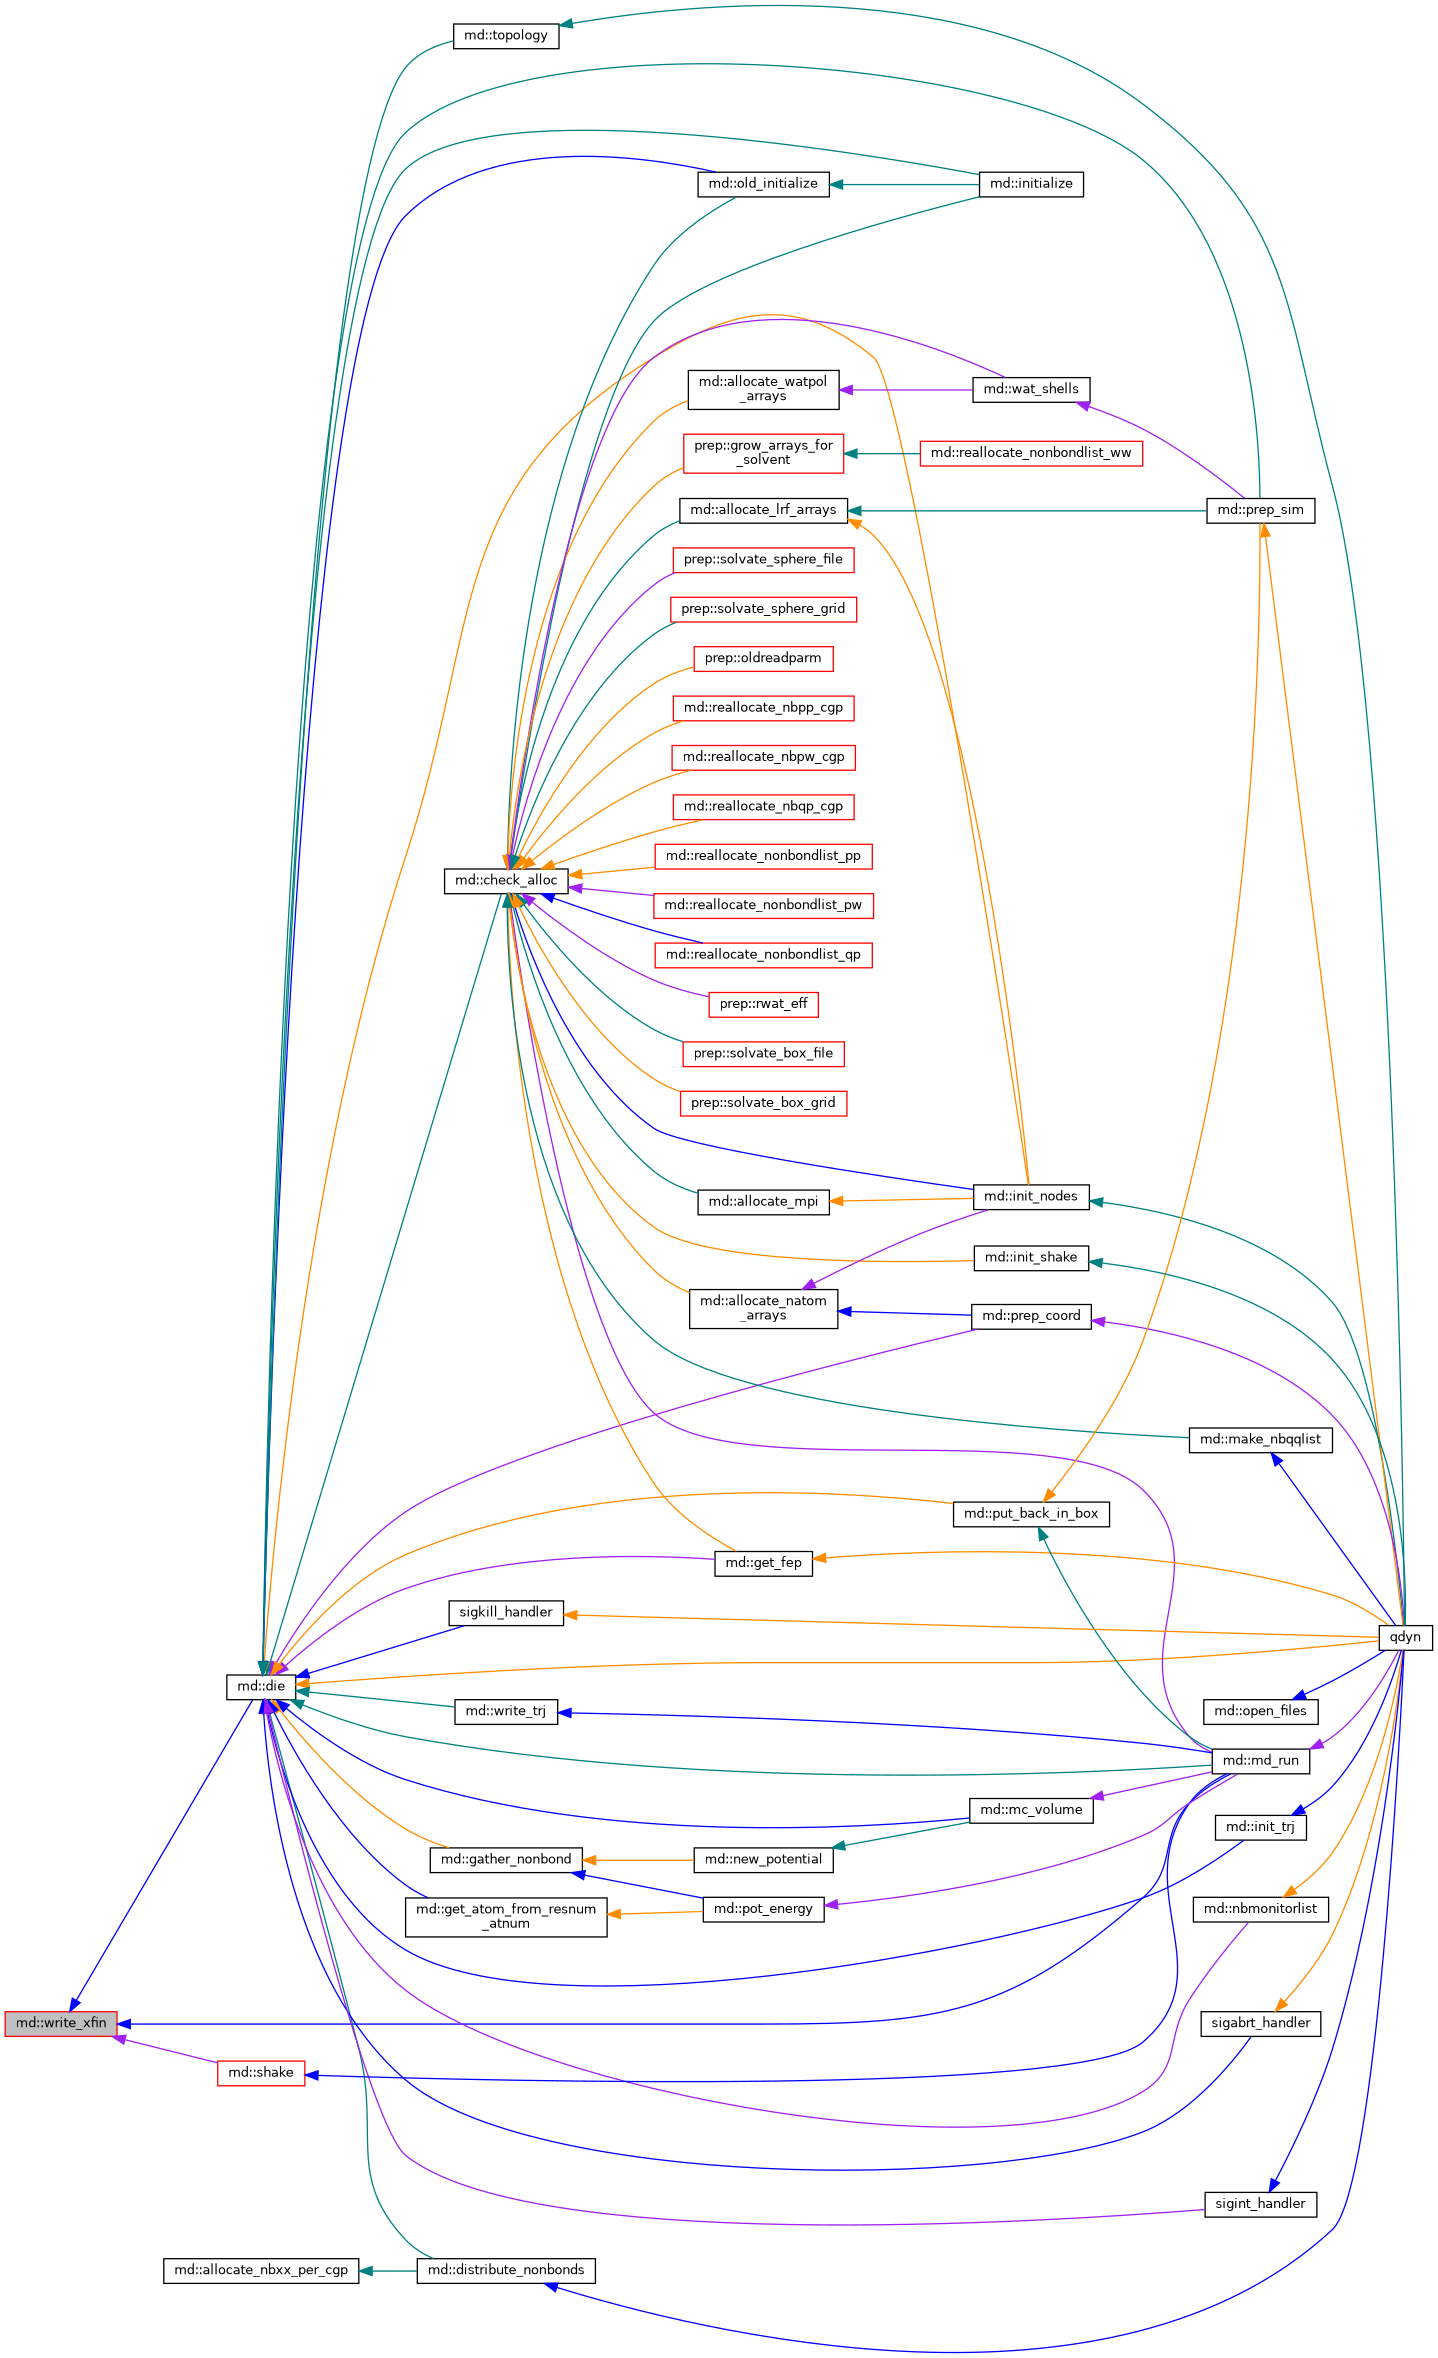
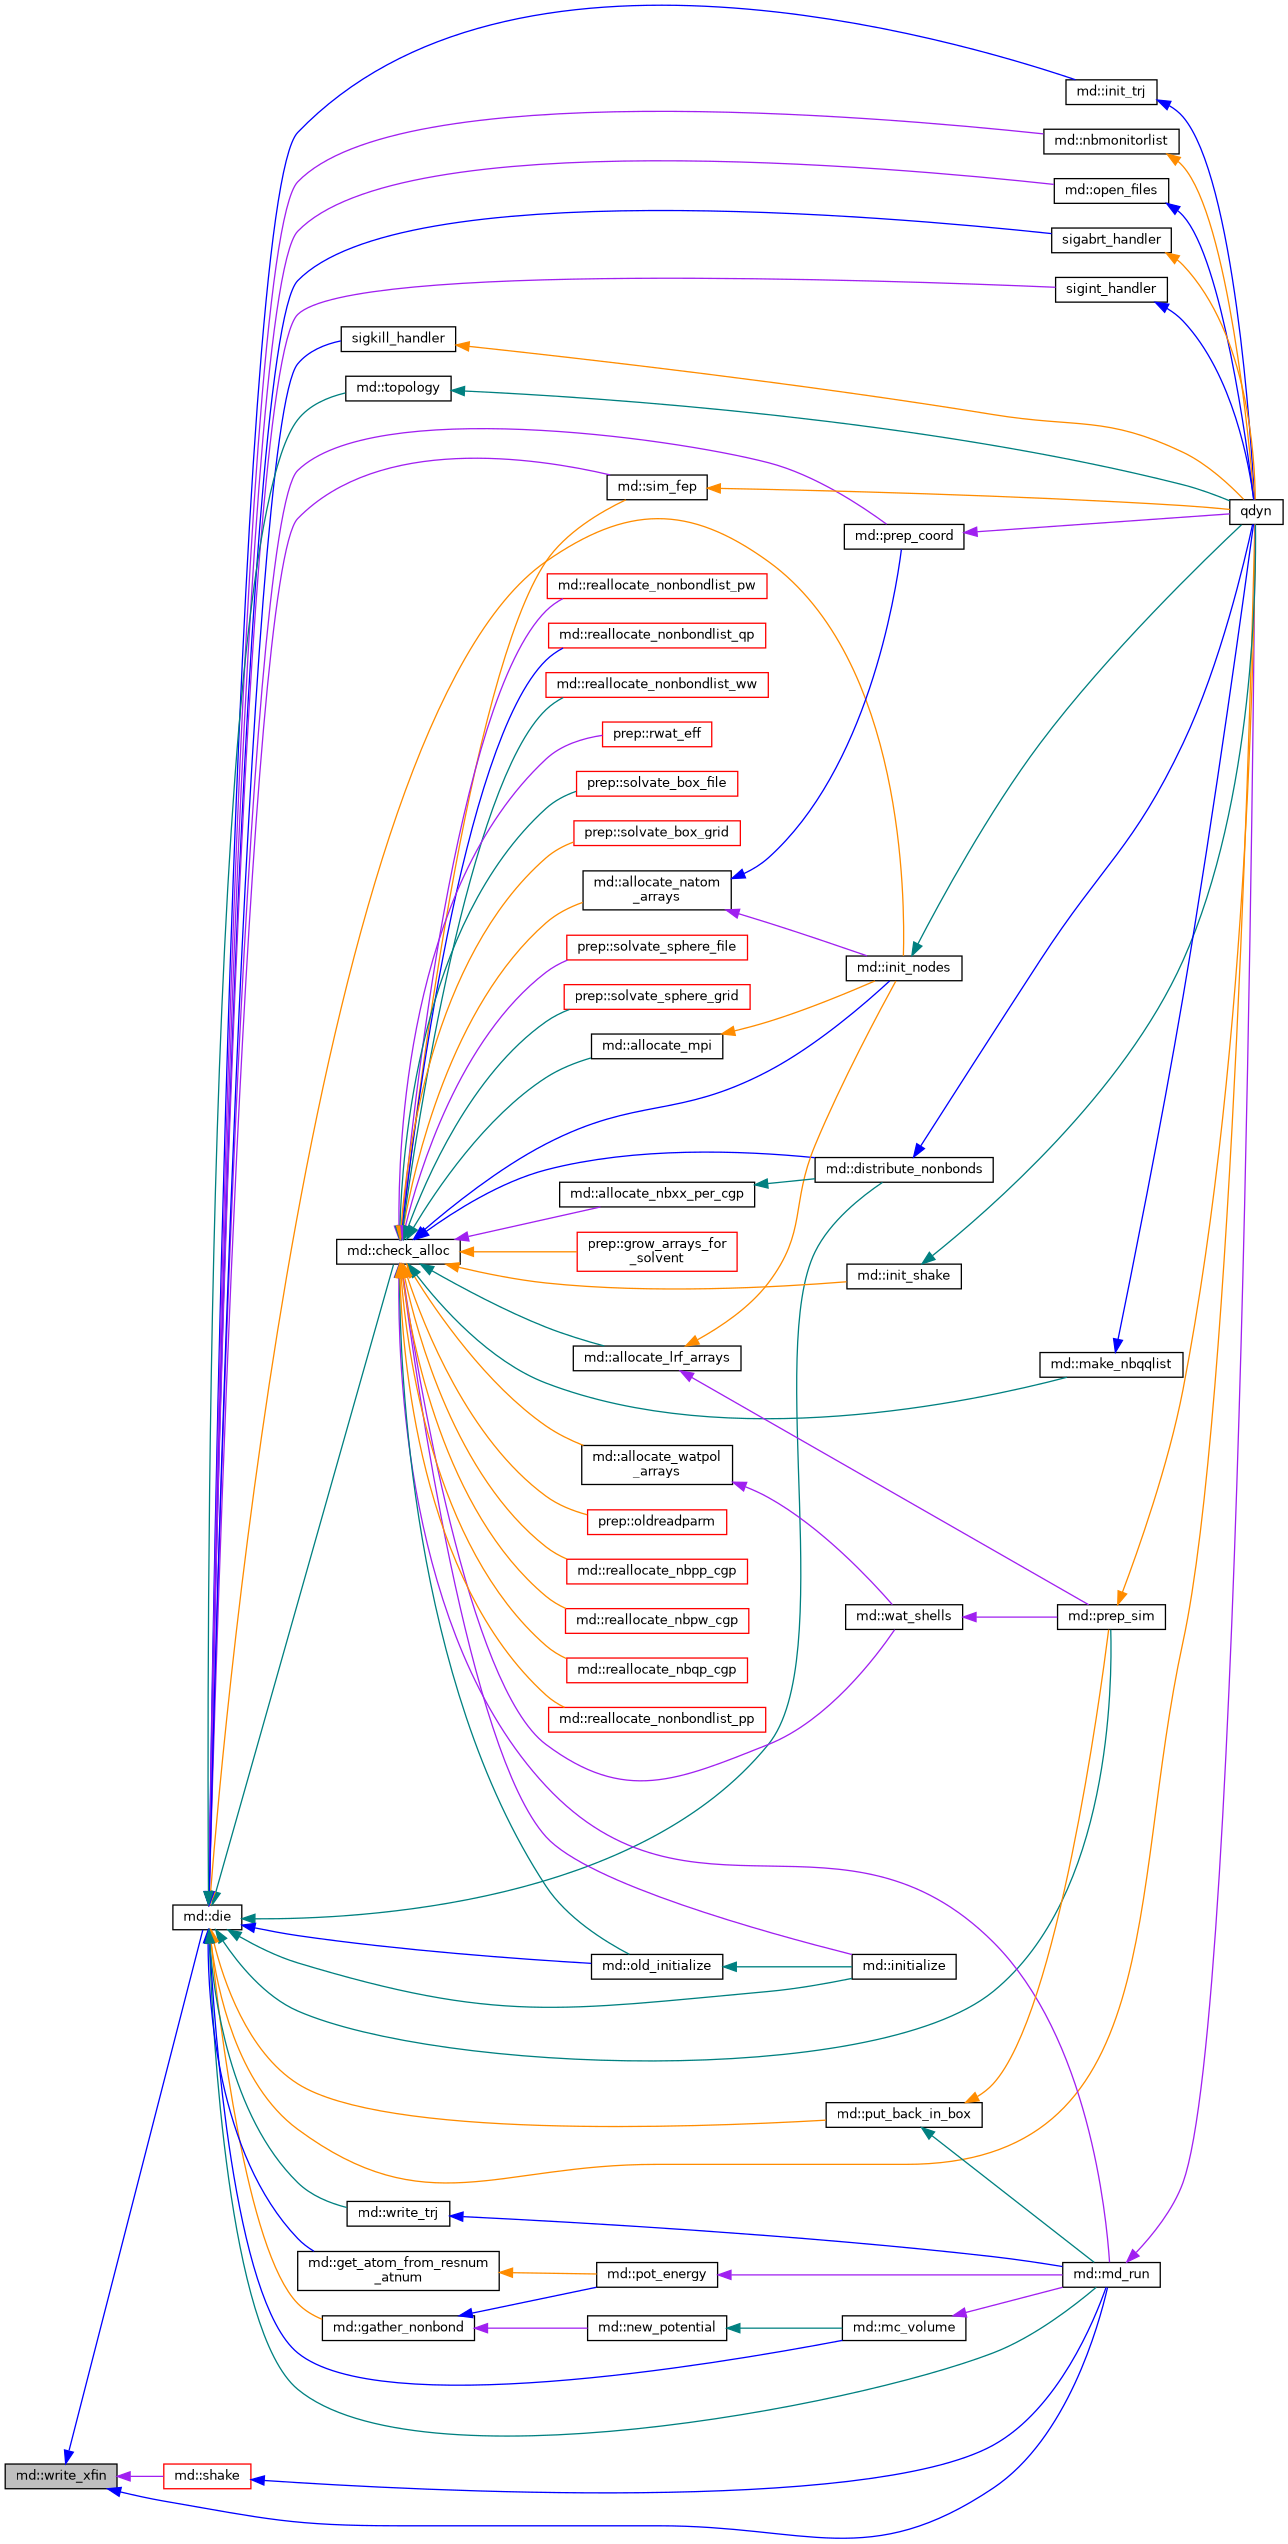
  digraph {
    rankdir=LR
    node [color=black fillcolor=white fontname=Helvetica fontsize=10 shape=record style=filled]
    edge [color=darkorange dir=back fontname=Helvetica fontsize=10 labelfontname=Helvetica labelfontsize=10 style=solid]
-   n1 [color=red fillcolor=grey75 fontcolor=black height=0.2 label="md::write_xfin" width=0.4]
+   n1 [fillcolor=grey75 fontcolor=black height=0.2 label="md::write_xfin" width=0.4]
    n2 [height=0.2 label="md::die" width=0.4]
    n3 [height=0.2 label="md::md_run" width=0.4]
    n4 [color=red height=0.2 label="md::shake" width=0.4]
    n5 [height=0.2 label="md::check_alloc" width=0.4]
    n6 [height=0.2 label="md::init_nodes" width=0.4]
    n7 [height=0.2 label=qdyn width=0.4]
    n8 [height=0.2 label="md::prep_sim" width=0.4]
    n9 [height=0.2 label="md::prep_coord" width=0.4]
    n10 [height=0.2 label="md::distribute_nonbonds" width=0.4]
-   n11 [height=0.2 label="md::get_fep" width=0.4]
+   n11 [height=0.2 label="md::sim_fep" width=0.4]
    n12 [height=0.2 label="md::initialize" width=0.4]
    n13 [height=0.2 label="md::old_initialize" width=0.4]
    n14 [height=0.2 label="md::gather_nonbond" width=0.4]
    n15 [height=0.2 label="md::mc_volume" width=0.4]
    n16 [height=0.2 label="md::get_atom_from_resnum\l_atnum" width=0.4]
    n17 [height=0.2 label="md::init_trj" width=0.4]
    n18 [height=0.2 label="md::nbmonitorlist" width=0.4]
    n19 [height=0.2 label="md::open_files" width=0.4]
    n20 [height=0.2 label="md::put_back_in_box" width=0.4]
    n21 [height=0.2 label=sigabrt_handler width=0.4]
    n22 [height=0.2 label=sigint_handler width=0.4]
    n23 [height=0.2 label=sigkill_handler width=0.4]
    n24 [height=0.2 label="md::topology" width=0.4]
    n25 [height=0.2 label="md::write_trj" width=0.4]
    n26 [height=0.2 label="md::allocate_lrf_arrays" width=0.4]
    n27 [height=0.2 label="md::allocate_mpi" width=0.4]
    n28 [height=0.2 label="md::allocate_natom\l_arrays" width=0.4]
    n29 [height=0.2 label="md::allocate_nbxx_per_cgp" width=0.4]
    n30 [height=0.2 label="md::allocate_watpol\l_arrays" width=0.4]
    n31 [height=0.2 label="md::wat_shells" width=0.4]
    n32 [color=red height=0.2 label="prep::grow_arrays_for\l_solvent" width=0.4]
    n33 [height=0.2 label="md::init_shake" width=0.4]
    n34 [height=0.2 label="md::make_nbqqlist" width=0.4]
    n35 [color=red height=0.2 label="prep::oldreadparm" width=0.4]
    n36 [color=red height=0.2 label="md::reallocate_nbpp_cgp" width=0.4]
    n37 [color=red height=0.2 label="md::reallocate_nbpw_cgp" width=0.4]
    n38 [color=red height=0.2 label="md::reallocate_nbqp_cgp" width=0.4]
    n39 [color=red height=0.2 label="md::reallocate_nonbondlist_pp" width=0.4]
    n40 [color=red height=0.2 label="md::reallocate_nonbondlist_pw" width=0.4]
    n41 [color=red height=0.2 label="md::reallocate_nonbondlist_qp" width=0.4]
    n42 [color=red height=0.2 label="md::reallocate_nonbondlist_ww" width=0.4]
    n43 [color=red height=0.2 label="prep::rwat_eff" width=0.4]
    n44 [color=red height=0.2 label="prep::solvate_box_file" width=0.4]
    n45 [color=red height=0.2 label="prep::solvate_box_grid" width=0.4]
    n46 [color=red height=0.2 label="prep::solvate_sphere_file" width=0.4]
    n47 [color=red height=0.2 label="prep::solvate_sphere_grid" width=0.4]
    n48 [height=0.2 label="md::new_potential" width=0.4]
    n49 [height=0.2 label="md::pot_energy" width=0.4]
    n1 -> n2 [color=blue]
    n1 -> n3 [color=blue]
    n1 -> n4 [color=purple]
    n2 -> n3 [color=teal]
    n2 -> n5 [color=teal]
    n2 -> n6
    n2 -> n7
    n2 -> n8 [color=teal]
    n2 -> n9 [color=purple]
    n2 -> n10 [color=teal]
    n2 -> n11 [color=purple]
    n2 -> n12 [color=teal]
    n2 -> n13 [color=blue]
    n2 -> n14
    n2 -> n15 [color=blue]
    n2 -> n16 [color=blue]
    n2 -> n17 [color=blue]
    n2 -> n18 [color=purple]
+   n2 -> n19 [color=purple]
    n2 -> n20
    n2 -> n21 [color=blue]
    n2 -> n22 [color=purple]
    n2 -> n23 [color=blue]
    n2 -> n24 [color=teal]
    n2 -> n25 [color=teal]
    n3 -> n7 [color=purple]
    n4 -> n3 [color=blue]
    n5 -> n3 [color=purple]
    n5 -> n6 [color=blue]
+   n5 -> n10 [color=blue]
    n5 -> n11
-   n5 -> n12 [color=teal]
+   n5 -> n12 [color=purple]
    n5 -> n13 [color=teal]
    n5 -> n26 [color=teal]
    n5 -> n27 [color=teal]
    n5 -> n28
+   n5 -> n29 [color=purple]
    n5 -> n30
    n5 -> n31 [color=purple]
    n5 -> n32
    n5 -> n33
    n5 -> n34 [color=teal]
    n5 -> n35
    n5 -> n36
    n5 -> n37
    n5 -> n38
    n5 -> n39
    n5 -> n40 [color=purple]
    n5 -> n41 [color=blue]
-   n32 -> n42 [color=teal]
+   n5 -> n42 [color=teal]
    n5 -> n43 [color=purple]
    n5 -> n44 [color=teal]
    n5 -> n45
    n5 -> n46 [color=purple]
    n5 -> n47 [color=teal]
    n6 -> n7 [color=teal]
    n8 -> n7
    n9 -> n7 [color=purple]
    n10 -> n7 [color=blue]
    n11 -> n7
    n13 -> n12 [color=teal]
-   n14 -> n48
+   n14 -> n48 [color=purple]
    n14 -> n49 [color=blue]
    n15 -> n3 [color=purple]
    n16 -> n49
    n17 -> n7 [color=blue]
    n18 -> n7
    n19 -> n7 [color=blue]
    n20 -> n3 [color=teal]
    n20 -> n8
    n21 -> n7
    n22 -> n7 [color=blue]
    n23 -> n7
    n24 -> n7 [color=teal]
    n25 -> n3 [color=blue]
    n26 -> n6
-   n26 -> n8 [color=teal]
+   n26 -> n8 [color=purple]
    n27 -> n6
    n28 -> n6 [color=purple]
    n28 -> n9 [color=blue]
    n29 -> n10 [color=teal]
    n30 -> n31 [color=purple]
    n31 -> n8 [color=purple]
    n33 -> n7 [color=teal]
    n34 -> n7 [color=blue]
    n48 -> n15 [color=teal]
    n49 -> n3 [color=purple]
  }
